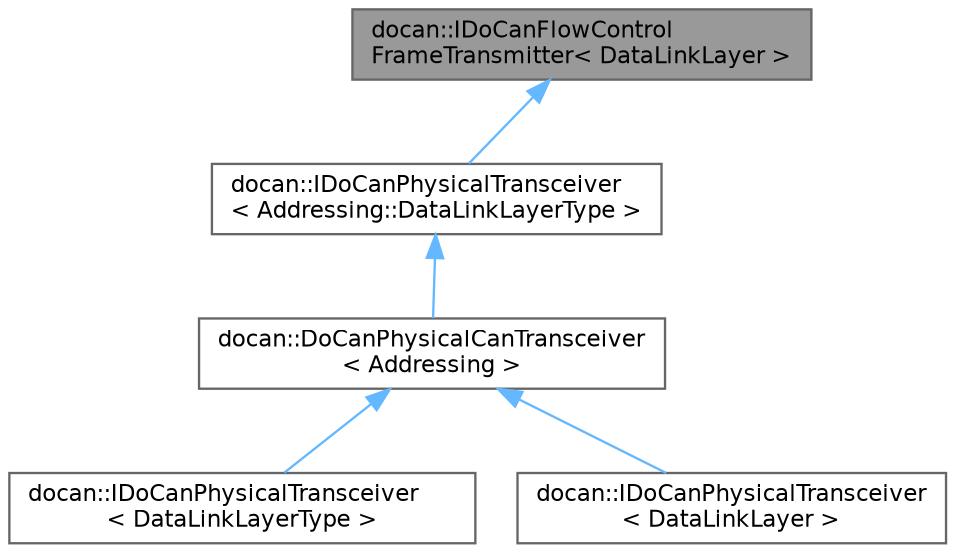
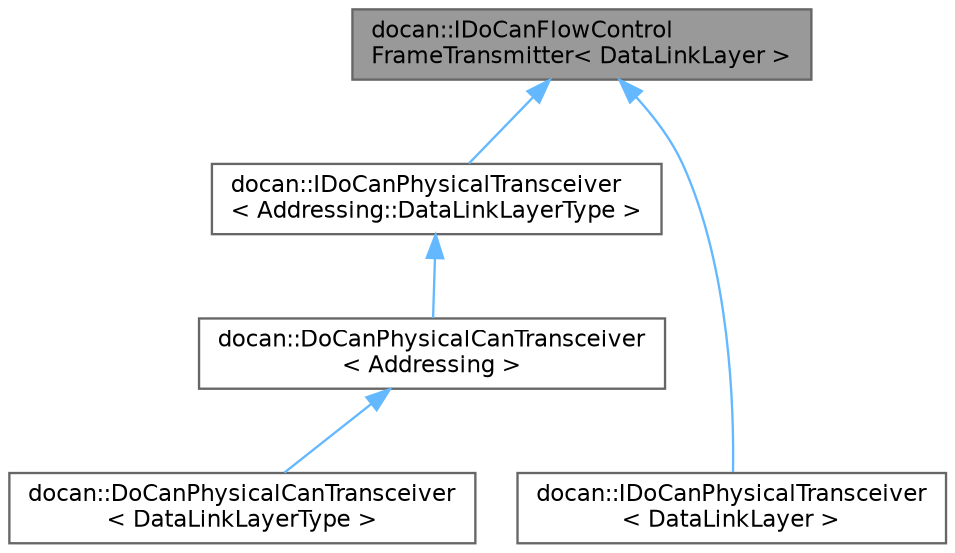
  digraph {
    rankdir=TB
    node [color=gray40 fillcolor=white fontname=Helvetica fontsize=10 shape=box style=filled]
    edge [color=steelblue1 dir=back fontname=Helvetica fontsize=10 labelfontname=Helvetica labelfontsize=10 style=solid]
    n1 [fillcolor=grey60 fontcolor=black height=0.2 label="docan::IDoCanFlowControl\lFrameTransmitter\< DataLinkLayer \>" width=0.4]
    n2 [height=0.2 label="docan::IDoCanPhysicalTransceiver\l\< Addressing::DataLinkLayerType \>" width=0.4]
    n3 [height=0.2 label="docan::IDoCanPhysicalTransceiver\l\< DataLinkLayer \>" width=0.4]
    n4 [height=0.2 label="docan::DoCanPhysicalCanTransceiver\l\< Addressing \>" width=0.4]
-   n5 [height=0.2 label="docan::IDoCanPhysicalTransceiver\l\< DataLinkLayerType \>" width=0.4]
+   n5 [height=0.2 label="docan::DoCanPhysicalCanTransceiver\l\< DataLinkLayerType \>" width=0.4]
    n1 -> n2
-   n4 -> n3
+   n1 -> n3
    n2 -> n4
    n4 -> n5
  }
